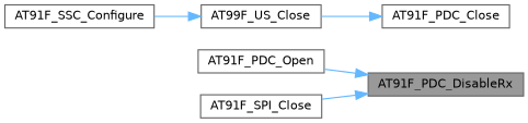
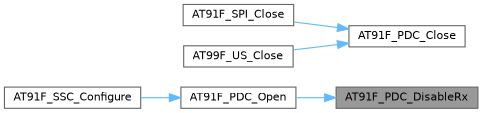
  digraph {
    rankdir=RL
    node [color=grey40 fillcolor=white fontname=Helvetica fontsize=10 shape=box style=filled]
    edge [color=steelblue1 dir=back fontname=Helvetica fontsize=10 labelfontname=Helvetica labelfontsize=10 style=solid]
    n1 [color=gray40 fillcolor=grey60 fontcolor=black height=0.2 label=AT91F_PDC_DisableRx width=0.4]
    n2 [height=0.2 label=AT91F_PDC_Open width=0.4]
    n3 [height=0.2 label=AT91F_PDC_Close width=0.4]
    n4 [height=0.2 label=AT91F_SPI_Close width=0.4]
    n5 [height=0.2 label=AT99F_US_Close width=0.4]
    n6 [height=0.2 label=AT91F_SSC_Configure width=0.4]
    n1 -> n2
-   n5 -> n6
-   n1 -> n4
+   n2 -> n6
+   n3 -> n4
    n3 -> n5
  }
